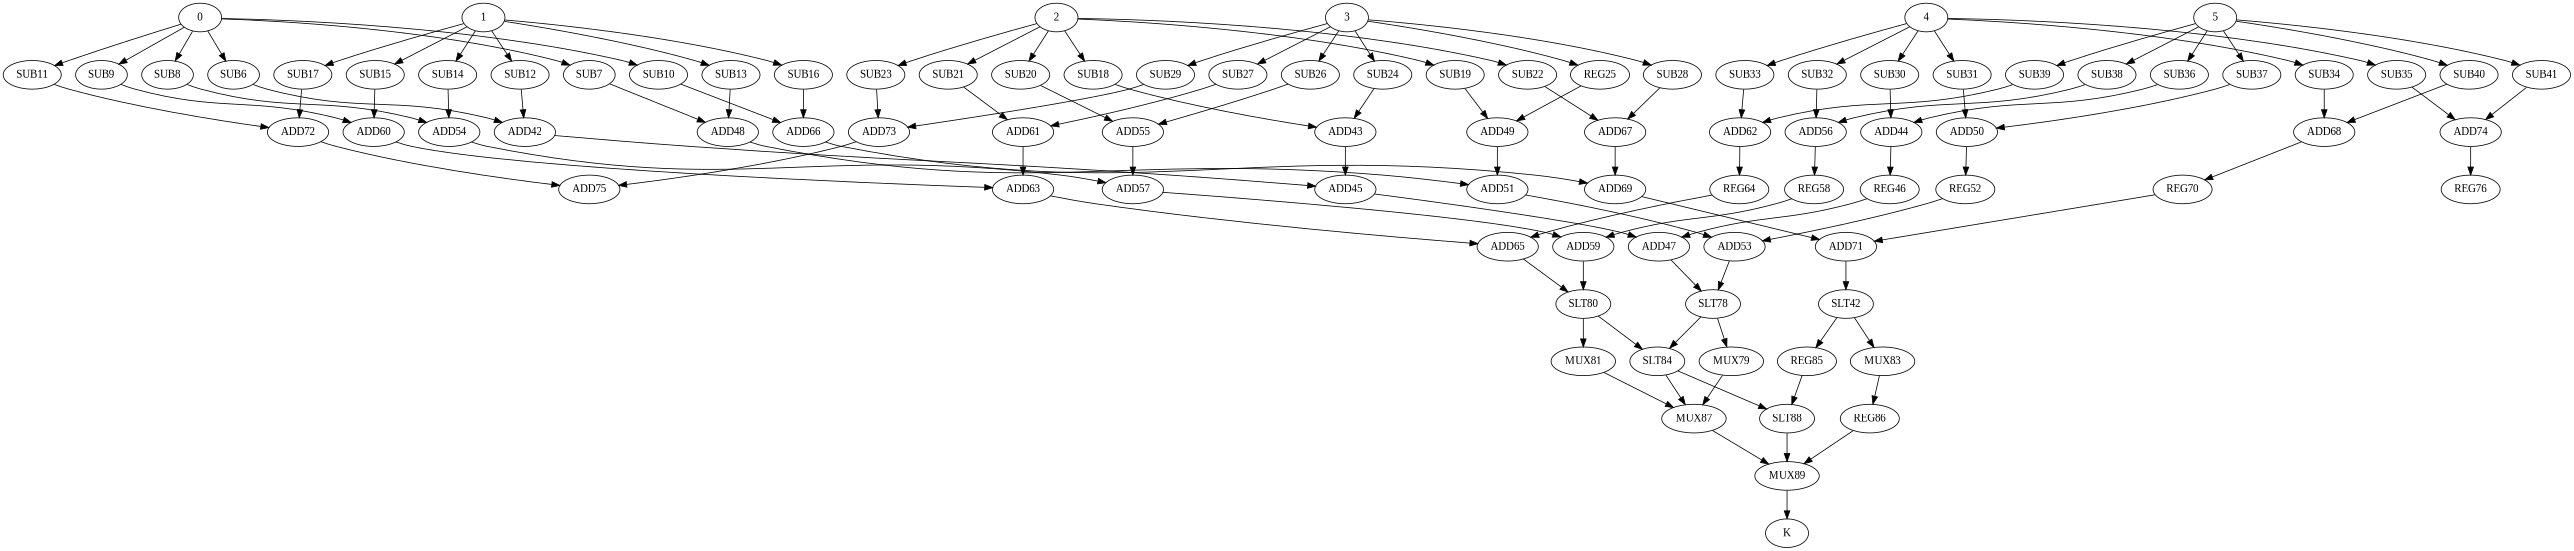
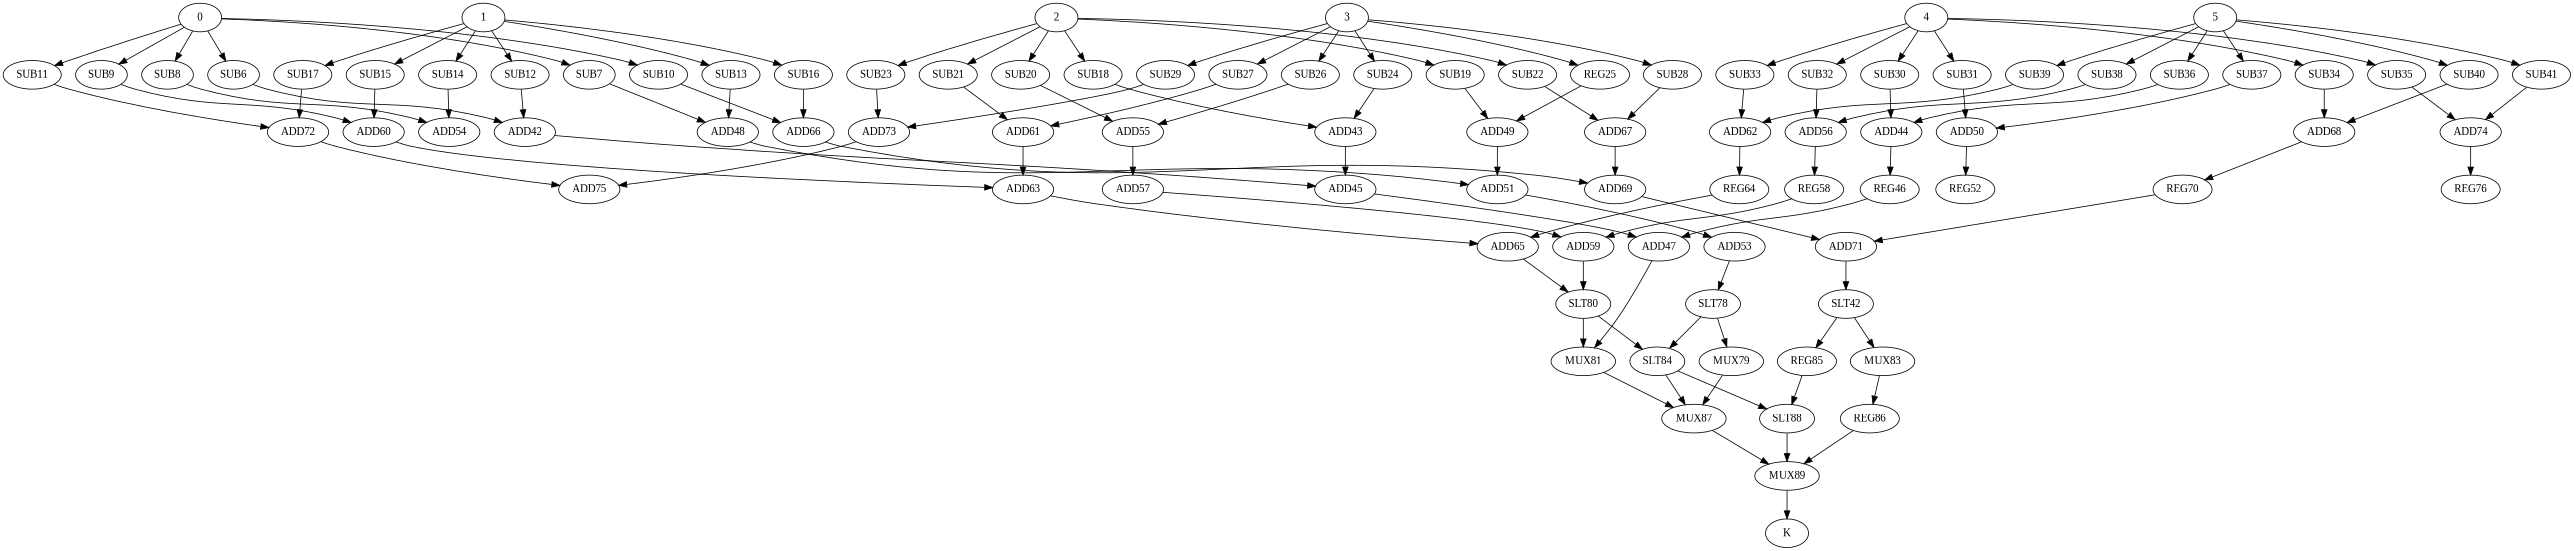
  strict digraph {
    fontname="Liberation Serif"
    node [fontname="Liberation Serif"]
    edge [fontname="Liberation Serif"]
    n1 [label=SUB6]
    n2 [label=ADD42]
    0
    n4 [label=SUB7]
    n5 [label=SUB8]
    n6 [label=SUB9]
    n7 [label=SUB10]
    n8 [label=SUB11]
    n9 [label=ADD48]
    n10 [label=ADD54]
    n11 [label=ADD60]
    n12 [label=ADD66]
    n13 [label=ADD72]
    n14 [label=ADD45]
    n15 [label=ADD51]
    n16 [label=ADD57]
    n17 [label=ADD63]
    n18 [label=ADD69]
    n19 [label=ADD75]
    n20 [label=SUB12]
    1
    n22 [label=SUB13]
    n23 [label=SUB14]
    n24 [label=SUB15]
    n25 [label=SUB16]
    n26 [label=SUB17]
    n27 [label=SUB18]
    n28 [label=ADD43]
    2
    n30 [label=SUB19]
    n31 [label=SUB20]
    n32 [label=SUB21]
    n33 [label=SUB22]
    n34 [label=SUB23]
    n35 [label=ADD49]
    n36 [label=ADD55]
    n37 [label=ADD61]
    n38 [label=ADD67]
    n39 [label=ADD73]
    n40 [label=SUB24]
    3
    n42 [label=REG25]
    n43 [label=SUB26]
    n44 [label=SUB27]
    n45 [label=SUB28]
    n46 [label=SUB29]
    n47 [label=SUB30]
    n48 [label=ADD44]
    4
    n50 [label=SUB31]
    n51 [label=SUB32]
    n52 [label=SUB33]
    n53 [label=SUB34]
    n54 [label=SUB35]
    n55 [label=ADD50]
    n56 [label=ADD56]
    n57 [label=ADD62]
    n58 [label=ADD68]
    n59 [label=ADD74]
    n60 [label=REG46]
    n61 [label=REG52]
    n62 [label=REG58]
    n63 [label=REG64]
    n64 [label=REG70]
    n65 [label=REG76]
    n66 [label=SUB36]
    5
    n68 [label=SUB37]
    n69 [label=SUB38]
    n70 [label=SUB39]
    n71 [label=SUB40]
    n72 [label=SUB41]
    n73 [label=ADD47]
    n74 [label=SLT78]
    n75 [label=MUX79]
    n76 [label=SLT84]
    n77 [label=ADD53]
    n78 [label=ADD59]
    n79 [label=SLT80]
    n80 [label=MUX81]
    n81 [label=ADD65]
    n82 [label=ADD71]
    n83 [label=SLT42]
    n84 [label=MUX83]
    n85 [label=REG85]
    n86 [label=MUX87]
    n87 [label=SLT88]
    n88 [label=MUX89]
    n89 [label=REG86]
    n90 [label=K]
    n1 -> n2
    n2 -> n14
    0 -> n1
    0 -> n4
    0 -> n5
    0 -> n6
    0 -> n7
    0 -> n8
    n4 -> n9
    n5 -> n10
    n6 -> n11
    n7 -> n12
    n8 -> n13
    n9 -> n15
-   n10 -> n16
    n11 -> n17
    n12 -> n18
    n13 -> n19
    n14 -> n73
    n15 -> n77
    n16 -> n78
    n17 -> n81
    n18 -> n82
    n20 -> n2
    1 -> n20
    1 -> n22
    1 -> n23
    1 -> n24
    1 -> n25
    1 -> n26
    n22 -> n9
    n23 -> n10
    n24 -> n11
    n25 -> n12
    n26 -> n13
    n27 -> n28
    n28 -> n14
    2 -> n27
    2 -> n30
    2 -> n31
    2 -> n32
    2 -> n33
    2 -> n34
    n30 -> n35
    n31 -> n36
    n32 -> n37
    n33 -> n38
    n34 -> n39
    n35 -> n15
    n36 -> n16
    n37 -> n17
    n38 -> n18
    n39 -> n19
    n40 -> n28
    3 -> n40
    3 -> n42
    3 -> n43
    3 -> n44
    3 -> n45
    3 -> n46
    n42 -> n35
    n43 -> n36
    n44 -> n37
    n45 -> n38
    n46 -> n39
    n47 -> n48
    n48 -> n60
    4 -> n47
    4 -> n50
    4 -> n51
    4 -> n52
    4 -> n53
    4 -> n54
    n50 -> n55
    n51 -> n56
    n52 -> n57
    n53 -> n58
    n54 -> n59
    n55 -> n61
    n56 -> n62
    n57 -> n63
    n58 -> n64
    n59 -> n65
    n60 -> n73
-   n61 -> n77
    n62 -> n78
    n63 -> n81
    n64 -> n82
    n66 -> n48
    5 -> n66
    5 -> n68
    5 -> n69
    5 -> n70
    5 -> n71
    5 -> n72
    n68 -> n55
    n69 -> n56
    n70 -> n57
    n71 -> n58
    n72 -> n59
-   n73 -> n74
+   n73 -> n80
    n74 -> n75
    n74 -> n76
    n75 -> n86
    n76 -> n86
    n76 -> n87
    n77 -> n74
    n78 -> n79
    n79 -> n76
    n79 -> n80
    n80 -> n86
    n81 -> n79
    n82 -> n83
    n83 -> n84
    n83 -> n85
    n84 -> n89
    n85 -> n87
    n86 -> n88
    n87 -> n88
    n88 -> n90
    n89 -> n88
  }
